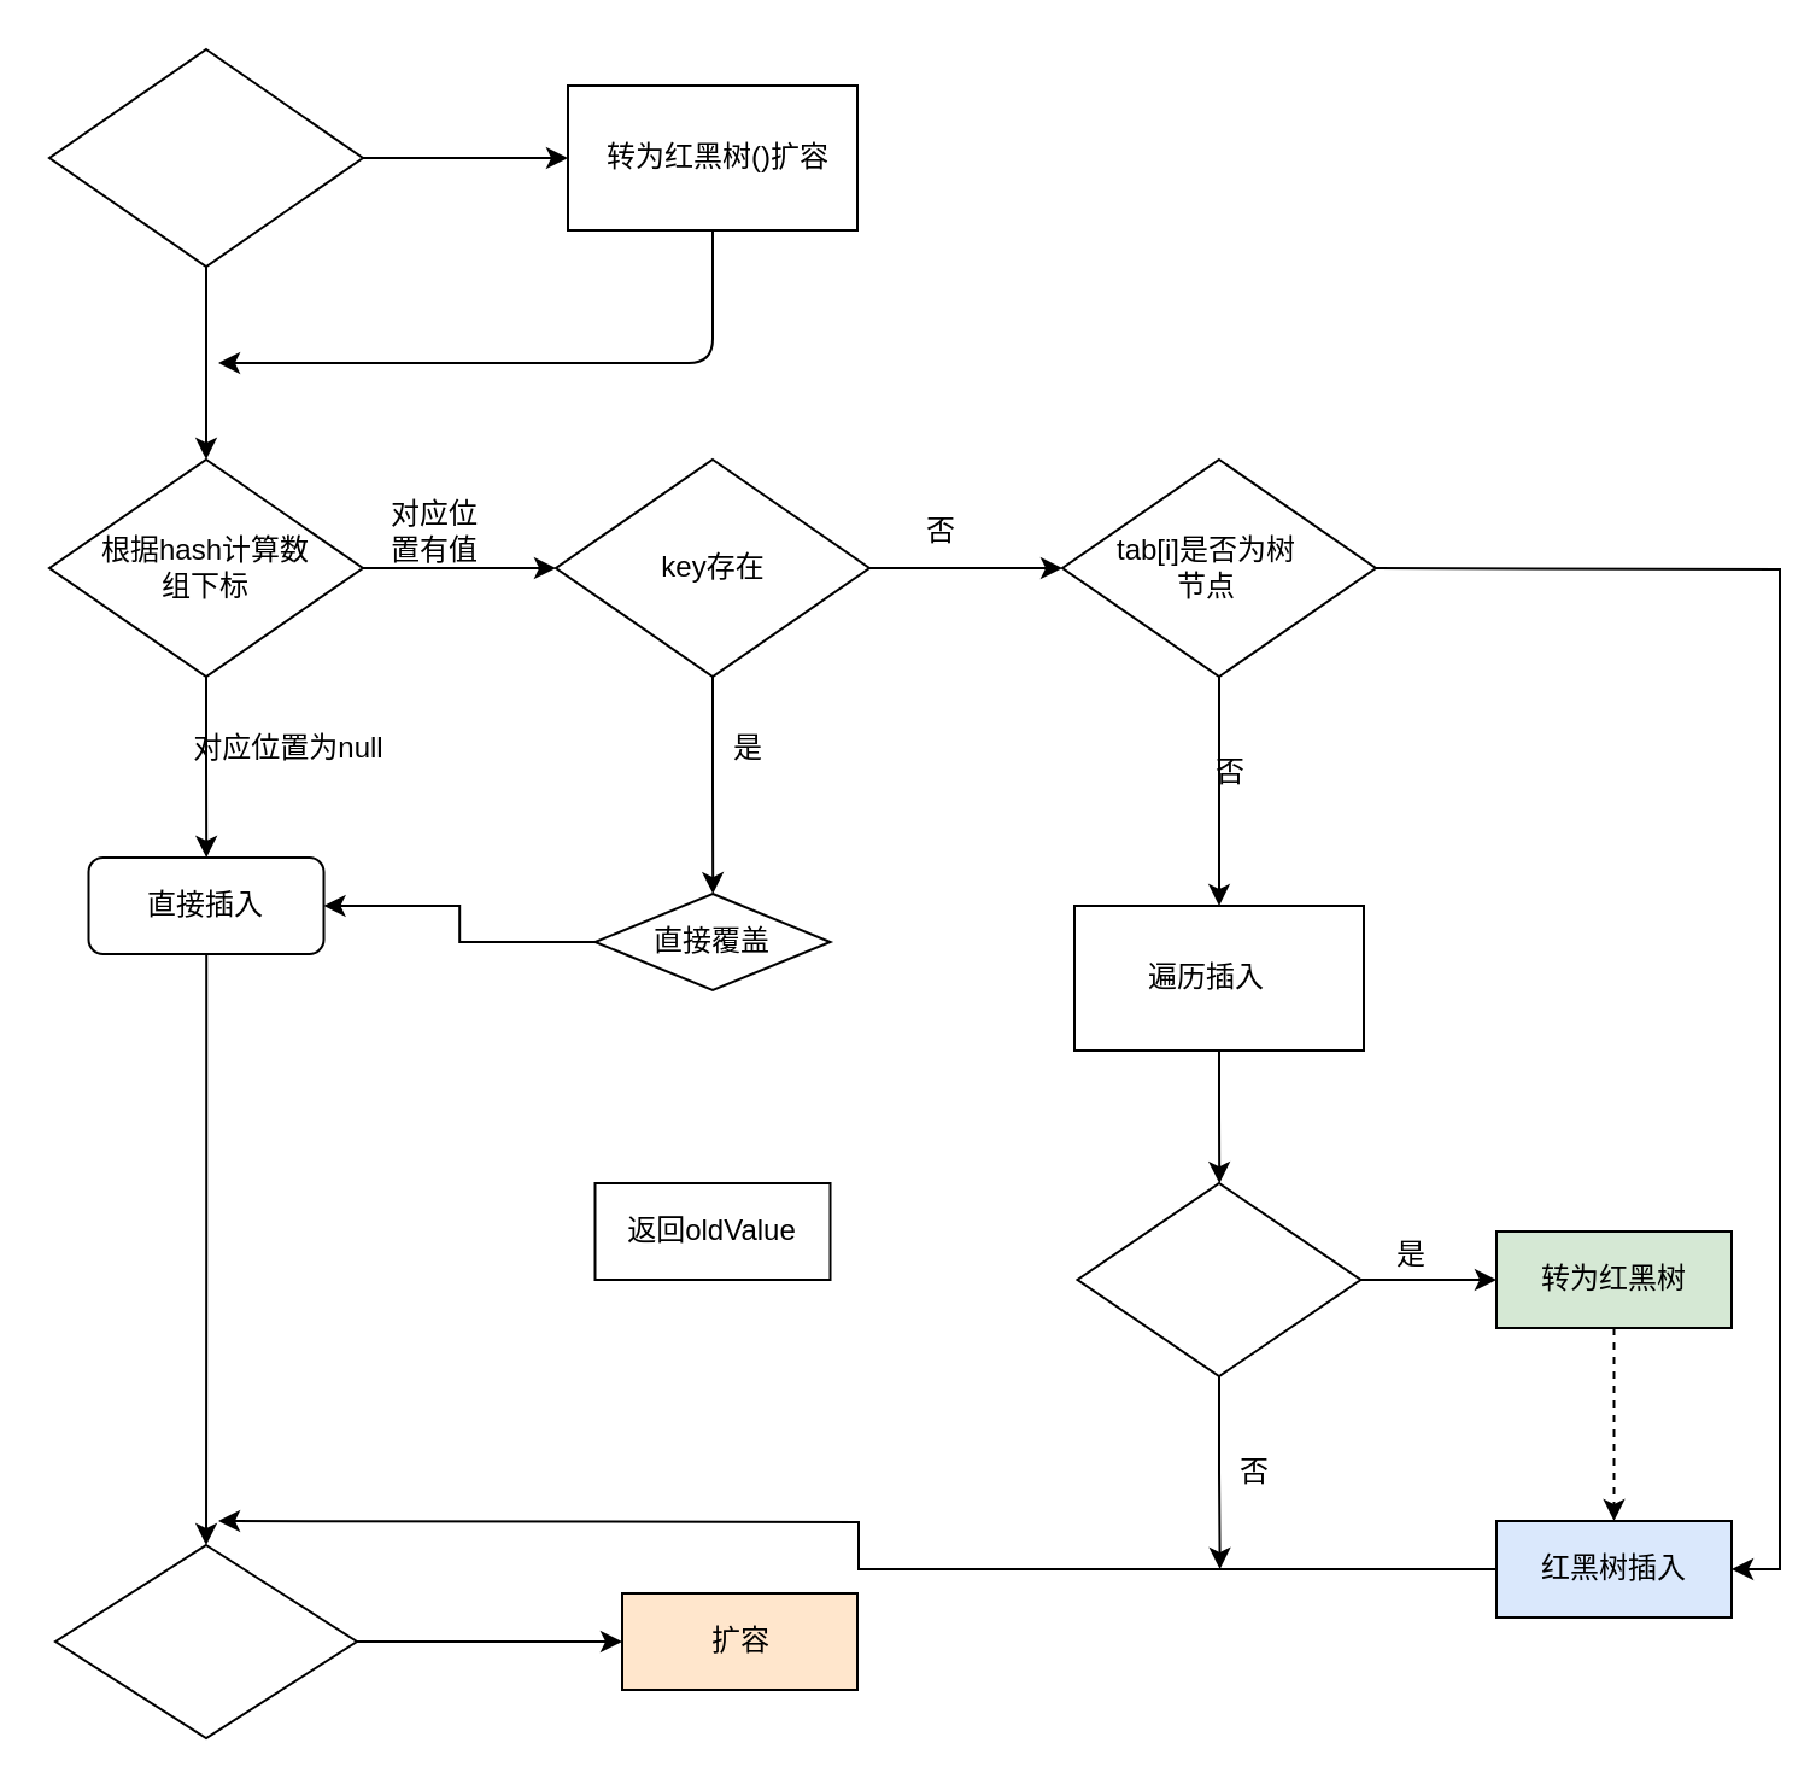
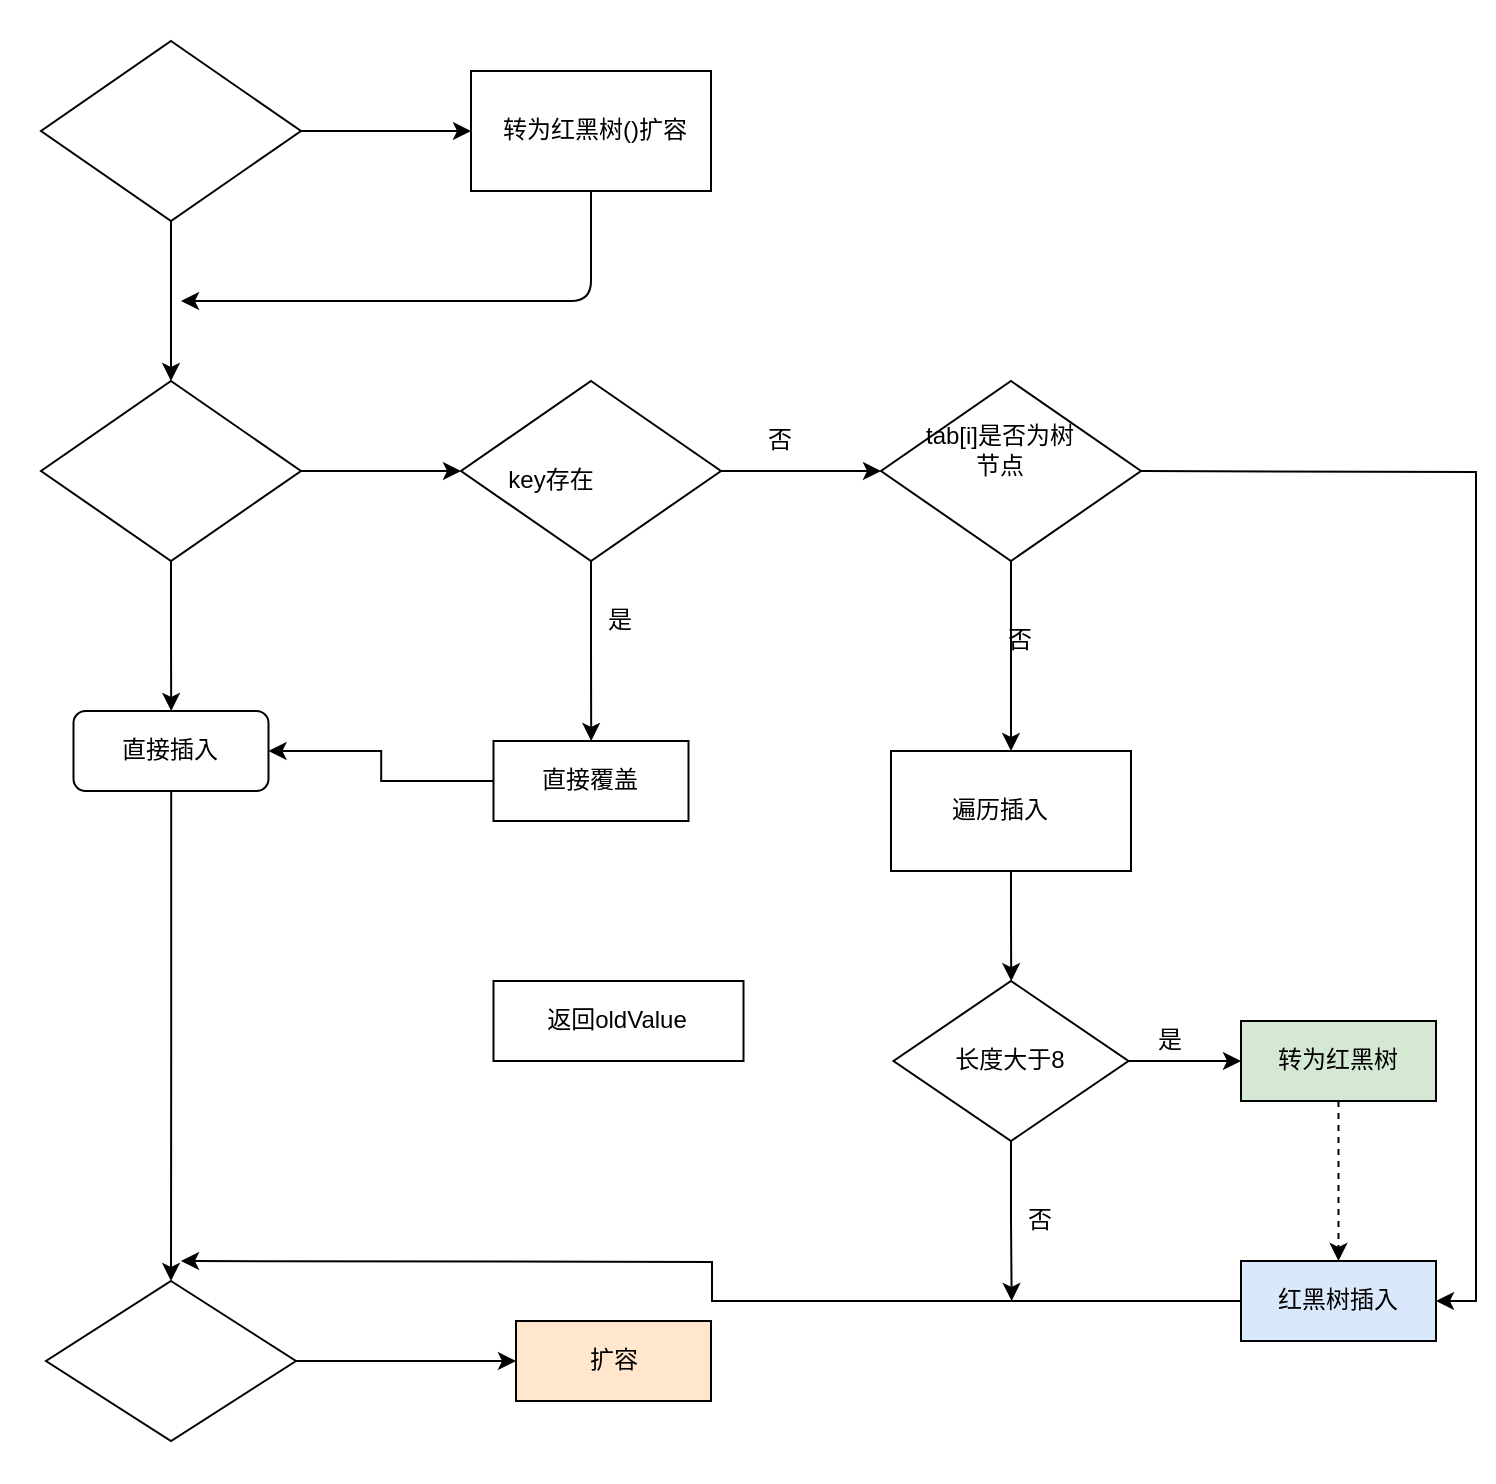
  <mxCell id="0" />
  <mxCell id="1" parent="0" />
  <mxCell id="2" value="" style="edgeStyle=orthogonalEdgeStyle;rounded=0;orthogonalLoop=1;jettySize=auto;html=1;" edge="1" parent="1" source="4" target="5"><mxGeometry relative="1" as="geometry" /></mxCell>
  <mxCell id="3" value="" style="edgeStyle=orthogonalEdgeStyle;rounded=0;orthogonalLoop=1;jettySize=auto;html=1;" edge="1" parent="1" source="4" target="9"><mxGeometry relative="1" as="geometry" /></mxCell>
  <mxCell id="4" value="" style="rhombus;whiteSpace=wrap;html=1;" vertex="1" parent="1"><mxGeometry x="20" y="20" width="130" height="90" as="geometry" /></mxCell>
  <mxCell id="5" value="" style="whiteSpace=wrap;html=1;" vertex="1" parent="1"><mxGeometry x="235" y="35" width="120" height="60" as="geometry" /></mxCell>
  <mxCell id="6" value="转为红黑树()扩容" style="text;html=1;strokeColor=none;fillColor=none;align=center;verticalAlign=middle;whiteSpace=wrap;rounded=0;" vertex="1" parent="1"><mxGeometry x="235" y="55" width="125" height="20" as="geometry" /></mxCell>
  <mxCell id="7" value="" style="edgeStyle=orthogonalEdgeStyle;rounded=0;orthogonalLoop=1;jettySize=auto;html=1;" edge="1" parent="1" source="9" target="14"><mxGeometry relative="1" as="geometry" /></mxCell>
  <mxCell id="8" value="" style="edgeStyle=orthogonalEdgeStyle;rounded=0;orthogonalLoop=1;jettySize=auto;html=1;" edge="1" parent="1" source="9" target="38"><mxGeometry relative="1" as="geometry" /></mxCell>
  <mxCell id="9" value="" style="rhombus;whiteSpace=wrap;html=1;" vertex="1" parent="1"><mxGeometry x="20" y="190" width="130" height="90" as="geometry" /></mxCell>
- <mxCell id="10" value="根据hash计算数组下标" style="text;html=1;strokeColor=none;fillColor=none;align=center;verticalAlign=middle;whiteSpace=wrap;rounded=0;" vertex="1" parent="1"><mxGeometry x="35" y="225" width="100" height="20" as="geometry" /></mxCell>
  <mxCell id="11" value="" style="edgeStyle=segmentEdgeStyle;endArrow=classic;html=1;exitX=0.5;exitY=1;exitDx=0;exitDy=0;" edge="1" parent="1" source="5"><mxGeometry width="50" height="50" relative="1" as="geometry"><mxPoint x="290" y="140" as="sourcePoint" /><mxPoint x="90" y="150" as="targetPoint" /><Array as="points"><mxPoint x="295" y="150" /></Array></mxGeometry></mxCell>
  <mxCell id="12" value="" style="edgeStyle=orthogonalEdgeStyle;rounded=0;orthogonalLoop=1;jettySize=auto;html=1;" edge="1" parent="1" source="14" target="17"><mxGeometry relative="1" as="geometry" /></mxCell>
  <mxCell id="13" value="" style="edgeStyle=orthogonalEdgeStyle;rounded=0;orthogonalLoop=1;jettySize=auto;html=1;" edge="1" parent="1" source="14" target="34"><mxGeometry relative="1" as="geometry" /></mxCell>
  <mxCell id="14" value="" style="rhombus;whiteSpace=wrap;html=1;" vertex="1" parent="1"><mxGeometry x="230" y="190" width="130" height="90" as="geometry" /></mxCell>
- <mxCell id="15" value="key存在" style="text;html=1;strokeColor=none;fillColor=none;align=center;verticalAlign=middle;whiteSpace=wrap;rounded=0;" vertex="1" parent="1"><mxGeometry x="257.5" y="225" width="75" height="20" as="geometry" /></mxCell>
+ <mxCell id="15" value="key存在" style="text;html=1;strokeColor=none;fillColor=none;align=center;verticalAlign=middle;whiteSpace=wrap;rounded=0;" vertex="1" parent="1"><mxGeometry x="237.5" y="230" width="75" height="20" as="geometry" /></mxCell>
  <mxCell id="16" value="" style="edgeStyle=orthogonalEdgeStyle;rounded=0;orthogonalLoop=1;jettySize=auto;html=1;" edge="1" parent="1" source="17" target="21"><mxGeometry relative="1" as="geometry" /></mxCell>
  <mxCell id="17" value="" style="rhombus;whiteSpace=wrap;html=1;" vertex="1" parent="1"><mxGeometry x="440" y="190" width="130" height="90" as="geometry" /></mxCell>
  <mxCell id="18" style="edgeStyle=orthogonalEdgeStyle;rounded=0;orthogonalLoop=1;jettySize=auto;html=1;entryX=1;entryY=0.5;entryDx=0;entryDy=0;" edge="1" parent="1" target="32"><mxGeometry relative="1" as="geometry"><mxPoint x="570" y="235" as="sourcePoint" /></mxGeometry></mxCell>
- <mxCell id="19" value="tab[i]是否为树节点" style="text;html=1;strokeColor=none;fillColor=none;align=center;verticalAlign=middle;whiteSpace=wrap;rounded=0;" vertex="1" parent="1"><mxGeometry x="460" y="225" width="80" height="20" as="geometry" /></mxCell>
+ <mxCell id="19" value="tab[i]是否为树节点" style="text;html=1;strokeColor=none;fillColor=none;align=center;verticalAlign=middle;whiteSpace=wrap;rounded=0;" vertex="1" parent="1"><mxGeometry x="460" y="215" width="80" height="20" as="geometry" /></mxCell>
  <mxCell id="20" value="" style="edgeStyle=orthogonalEdgeStyle;rounded=0;orthogonalLoop=1;jettySize=auto;html=1;" edge="1" parent="1" source="21" target="26"><mxGeometry relative="1" as="geometry" /></mxCell>
  <mxCell id="21" value="" style="whiteSpace=wrap;html=1;" vertex="1" parent="1"><mxGeometry x="445" y="375" width="120" height="60" as="geometry" /></mxCell>
  <mxCell id="22" value="否" style="text;html=1;strokeColor=none;fillColor=none;align=center;verticalAlign=middle;whiteSpace=wrap;rounded=0;" vertex="1" parent="1"><mxGeometry x="490" y="310" width="40" height="20" as="geometry" /></mxCell>
  <mxCell id="23" value="遍历插入" style="text;html=1;strokeColor=none;fillColor=none;align=center;verticalAlign=middle;whiteSpace=wrap;rounded=0;" vertex="1" parent="1"><mxGeometry x="440" y="395" width="120" height="20" as="geometry" /></mxCell>
  <mxCell id="24" value="" style="edgeStyle=orthogonalEdgeStyle;rounded=0;orthogonalLoop=1;jettySize=auto;html=1;" edge="1" parent="1" source="26" target="30"><mxGeometry relative="1" as="geometry" /></mxCell>
  <mxCell id="25" style="edgeStyle=orthogonalEdgeStyle;rounded=0;orthogonalLoop=1;jettySize=auto;html=1;exitX=0.5;exitY=1;exitDx=0;exitDy=0;" edge="1" parent="1" source="26"><mxGeometry relative="1" as="geometry"><mxPoint x="505.333" y="650" as="targetPoint" /></mxGeometry></mxCell>
  <mxCell id="26" value="" style="rhombus;whiteSpace=wrap;html=1;" vertex="1" parent="1"><mxGeometry x="446.25" y="490" width="117.5" height="80" as="geometry" /></mxCell>
  <mxCell id="27" value="是" style="text;html=1;strokeColor=none;fillColor=none;align=center;verticalAlign=middle;whiteSpace=wrap;rounded=0;" vertex="1" parent="1"><mxGeometry x="565" y="510" width="40" height="20" as="geometry" /></mxCell>
+ <mxCell id="28" value="长度大于8" style="text;html=1;strokeColor=none;fillColor=none;align=center;verticalAlign=middle;whiteSpace=wrap;rounded=0;" vertex="1" parent="1"><mxGeometry x="470" y="520" width="70" height="20" as="geometry" /></mxCell>
  <mxCell id="29" value="" style="edgeStyle=orthogonalEdgeStyle;rounded=0;orthogonalLoop=1;jettySize=auto;html=1;dashed=1;" edge="1" parent="1" source="30" target="32"><mxGeometry relative="1" as="geometry" /></mxCell>
  <mxCell id="30" value="转为红黑树" style="whiteSpace=wrap;html=1;fillColor=#d5e8d4;" vertex="1" parent="1"><mxGeometry x="620" y="510" width="97.5" height="40" as="geometry" /></mxCell>
  <mxCell id="31" style="edgeStyle=orthogonalEdgeStyle;rounded=0;orthogonalLoop=1;jettySize=auto;html=1;" edge="1" parent="1" source="32"><mxGeometry relative="1" as="geometry"><mxPoint x="90" y="630" as="targetPoint" /></mxGeometry></mxCell>
  <mxCell id="32" value="红黑树插入" style="whiteSpace=wrap;html=1;fillColor=#dae8fc;" vertex="1" parent="1"><mxGeometry x="620" y="630" width="97.5" height="40" as="geometry" /></mxCell>
  <mxCell id="33" value="" style="edgeStyle=orthogonalEdgeStyle;rounded=0;orthogonalLoop=1;jettySize=auto;html=1;" edge="1" parent="1" source="34" target="38"><mxGeometry relative="1" as="geometry" /></mxCell>
- <mxCell id="34" value="直接覆盖" style="rhombus;whiteSpace=wrap;html=1;" vertex="1" parent="1"><mxGeometry x="246.25" y="370" width="97.5" height="40" as="geometry" /></mxCell>
+ <mxCell id="34" value="直接覆盖" style="whiteSpace=wrap;html=1;" vertex="1" parent="1"><mxGeometry x="246.25" y="370" width="97.5" height="40" as="geometry" /></mxCell>
  <mxCell id="35" value="是" style="text;html=1;strokeColor=none;fillColor=none;align=center;verticalAlign=middle;whiteSpace=wrap;rounded=0;" vertex="1" parent="1"><mxGeometry x="290" y="300" width="40" height="20" as="geometry" /></mxCell>
- <mxCell id="36" value="返回oldValue" style="whiteSpace=wrap;html=1;" vertex="1" parent="1"><mxGeometry x="246.25" y="490" width="97.5" height="40" as="geometry" /></mxCell>
+ <mxCell id="36" value="返回oldValue" style="whiteSpace=wrap;html=1;" vertex="1" parent="1"><mxGeometry x="246.25" y="490" width="125" height="40" as="geometry" /></mxCell>
  <mxCell id="37" value="" style="edgeStyle=orthogonalEdgeStyle;rounded=0;orthogonalLoop=1;jettySize=auto;html=1;" edge="1" parent="1" source="38" target="40"><mxGeometry relative="1" as="geometry" /></mxCell>
  <mxCell id="38" value="直接插入" style="whiteSpace=wrap;html=1;rounded=1;" vertex="1" parent="1"><mxGeometry x="36.25" y="355" width="97.5" height="40" as="geometry" /></mxCell>
  <mxCell id="39" value="" style="edgeStyle=orthogonalEdgeStyle;rounded=0;orthogonalLoop=1;jettySize=auto;html=1;" edge="1" parent="1" source="40" target="41"><mxGeometry relative="1" as="geometry" /></mxCell>
  <mxCell id="40" value="" style="rhombus;whiteSpace=wrap;html=1;" vertex="1" parent="1"><mxGeometry x="22.5" y="640" width="125" height="80" as="geometry" /></mxCell>
  <mxCell id="41" value="扩容" style="whiteSpace=wrap;html=1;fillColor=#ffe6cc;" vertex="1" parent="1"><mxGeometry x="257.5" y="660" width="97.5" height="40" as="geometry" /></mxCell>
  <mxCell id="42" value="否" style="text;html=1;strokeColor=none;fillColor=none;align=center;verticalAlign=middle;whiteSpace=wrap;rounded=0;" vertex="1" parent="1"><mxGeometry x="500" y="600" width="40" height="20" as="geometry" /></mxCell>
  <mxCell id="43" value="否" style="text;html=1;strokeColor=none;fillColor=none;align=center;verticalAlign=middle;whiteSpace=wrap;rounded=0;" vertex="1" parent="1"><mxGeometry x="370" y="210" width="40" height="20" as="geometry" /></mxCell>
- <mxCell id="44" value="对应位置为null" style="text;html=1;strokeColor=none;fillColor=none;align=center;verticalAlign=middle;whiteSpace=wrap;rounded=0;" vertex="1" parent="1"><mxGeometry x="77.5" y="300" width="82.5" height="20" as="geometry" /></mxCell>
- <mxCell id="45" value="对应位置有值" style="text;html=1;strokeColor=none;fillColor=none;align=center;verticalAlign=middle;whiteSpace=wrap;rounded=0;" vertex="1" parent="1"><mxGeometry x="160" y="210" width="40" height="20" as="geometry" /></mxCell>
